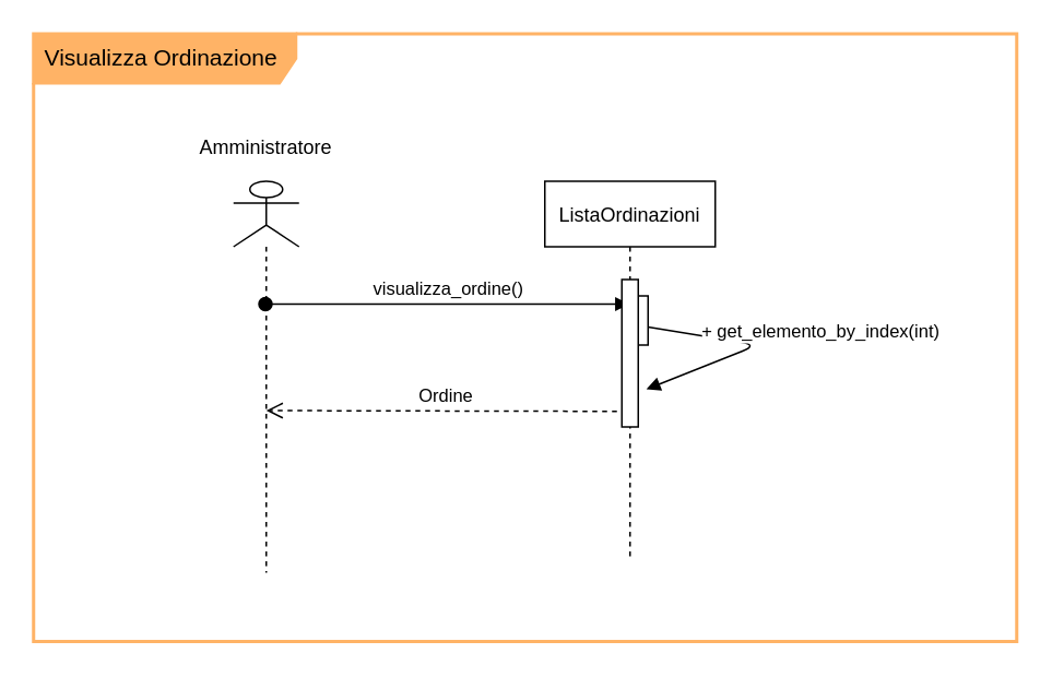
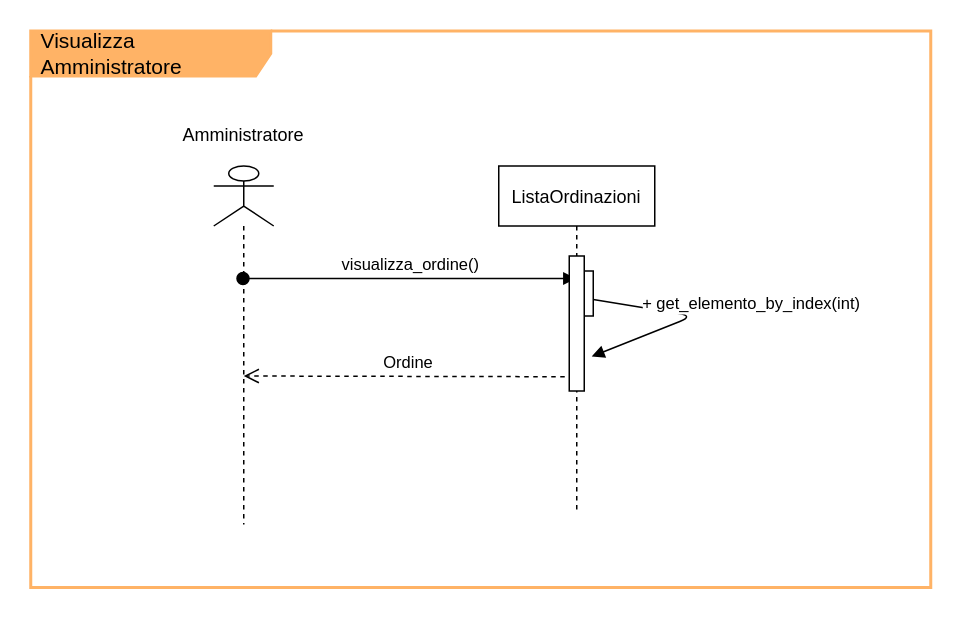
  <mxCell id="0" />
  <mxCell id="1" parent="0" />
  <mxCell id="2" value="" style="shape=umlLifeline;participant=umlActor;perimeter=lifelinePerimeter;whiteSpace=wrap;html=1;container=1;collapsible=0;recursiveResize=0;verticalAlign=top;spacingTop=36;outlineConnect=0;" vertex="1" parent="1"><mxGeometry x="142" y="110" width="40" height="239" as="geometry" /></mxCell>
  <mxCell id="3" value="ListaOrdinazioni" style="shape=umlLifeline;perimeter=lifelinePerimeter;container=1;collapsible=0;recursiveResize=0;rounded=0;shadow=0;strokeWidth=1;" vertex="1" parent="1"><mxGeometry x="332" y="110" width="104" height="230" as="geometry" /></mxCell>
  <mxCell id="4" value="" style="points=[];perimeter=orthogonalPerimeter;rounded=0;shadow=0;strokeWidth=1;" vertex="1" parent="3"><mxGeometry x="53" y="70" width="10" height="30" as="geometry" /></mxCell>
  <mxCell id="5" value="visualizza_ordine()" style="html=1;verticalAlign=bottom;startArrow=oval;startFill=1;endArrow=block;startSize=8;" edge="1" parent="1" source="2" target="3"><mxGeometry width="60" relative="1" as="geometry"><mxPoint x="242" y="190" as="sourcePoint" /><mxPoint x="302" y="190" as="targetPoint" /><Array as="points"><mxPoint x="224" y="185" /></Array></mxGeometry></mxCell>
  <mxCell id="6" value="Ordine" style="verticalAlign=bottom;endArrow=open;dashed=1;endSize=8;shadow=0;strokeWidth=1;" edge="1" parent="1"><mxGeometry relative="1" as="geometry"><mxPoint x="162" y="250" as="targetPoint" /><mxPoint x="382" y="250.5" as="sourcePoint" /></mxGeometry></mxCell>
  <mxCell id="7" value="" style="points=[];perimeter=orthogonalPerimeter;rounded=0;shadow=0;strokeWidth=1;" vertex="1" parent="1"><mxGeometry x="379" y="170" width="10" height="90" as="geometry" /></mxCell>
  <mxCell id="8" value="+ get_elemento_by_index(int)" style="verticalAlign=bottom;endArrow=block;shadow=0;strokeWidth=1;entryX=1.5;entryY=0.744;entryDx=0;entryDy=0;entryPerimeter=0;exitX=1;exitY=0.633;exitDx=0;exitDy=0;exitPerimeter=0;" edge="1" parent="1" source="4" target="7"><mxGeometry x="-0.016" y="40" relative="1" as="geometry"><mxPoint x="522" y="160" as="sourcePoint" /><mxPoint x="892.96" y="160" as="targetPoint" /><Array as="points"><mxPoint x="462" y="210" /></Array><mxPoint x="25" y="-37" as="offset" /></mxGeometry></mxCell>
  <mxCell id="9" value="&lt;div&gt;Amministratore&lt;/div&gt;" style="text;html=1;strokeColor=none;fillColor=none;align=center;verticalAlign=middle;whiteSpace=wrap;rounded=0;" vertex="1" parent="1"><mxGeometry x="142" y="80" width="40" height="20" as="geometry" /></mxCell>
- <mxCell id="10" value="&lt;font style=&quot;font-size: 14px&quot;&gt;Visualizza Ordinazione&lt;/font&gt;" style="shape=umlFrame;whiteSpace=wrap;html=1;width=160;height=30;boundedLbl=1;verticalAlign=middle;align=left;spacingLeft=5;fillColor=#FFB366;strokeColor=#FFB366;strokeWidth=2;" vertex="1" parent="1"><mxGeometry x="20" width="600" height="371" as="geometry" y="20" /></mxCell>
+ <mxCell id="10" value="&lt;font style=&quot;font-size: 14px&quot;&gt;Visualizza Amministratore&lt;/font&gt;" style="shape=umlFrame;whiteSpace=wrap;html=1;width=160;height=30;boundedLbl=1;verticalAlign=middle;align=left;spacingLeft=5;fillColor=#FFB366;strokeColor=#FFB366;strokeWidth=2;" vertex="1" parent="1"><mxGeometry x="20" width="600" height="371" as="geometry" y="20" /></mxCell>
